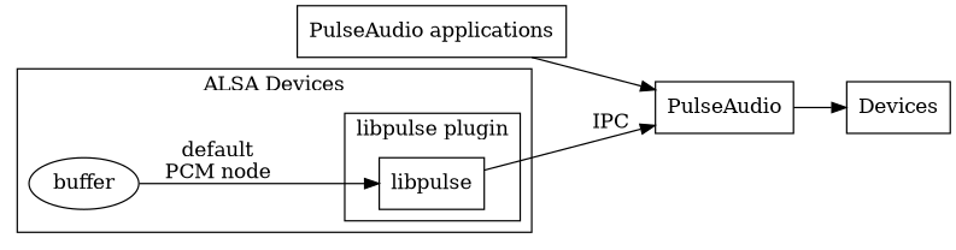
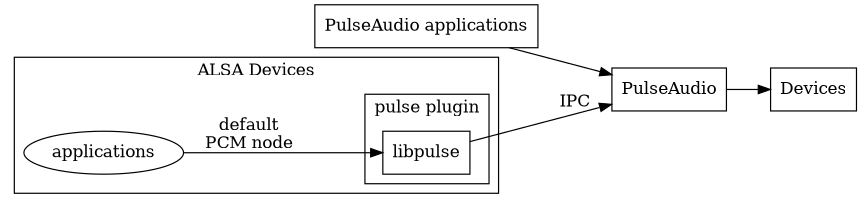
  digraph {
    rankdir=LR
    node [shape=box]
    n1 [label=libpulse]
-   n2 [label=buffer shape=""]
+   n2 [label=applications shape=""]
    PulseAudio
    n4 [label=Devices]
    n5 [label="PulseAudio applications"]
    subgraph cluster_1 {
      label="ALSA Devices"
      n2
      subgraph cluster_2 {
-       label="libpulse plugin"
+       label="pulse plugin"
        n1
      }
    }
    n1 -> PulseAudio [label=IPC]
    n2 -> n1 [label="default\nPCM node"]
    PulseAudio -> n4
    n5 -> PulseAudio
  }
